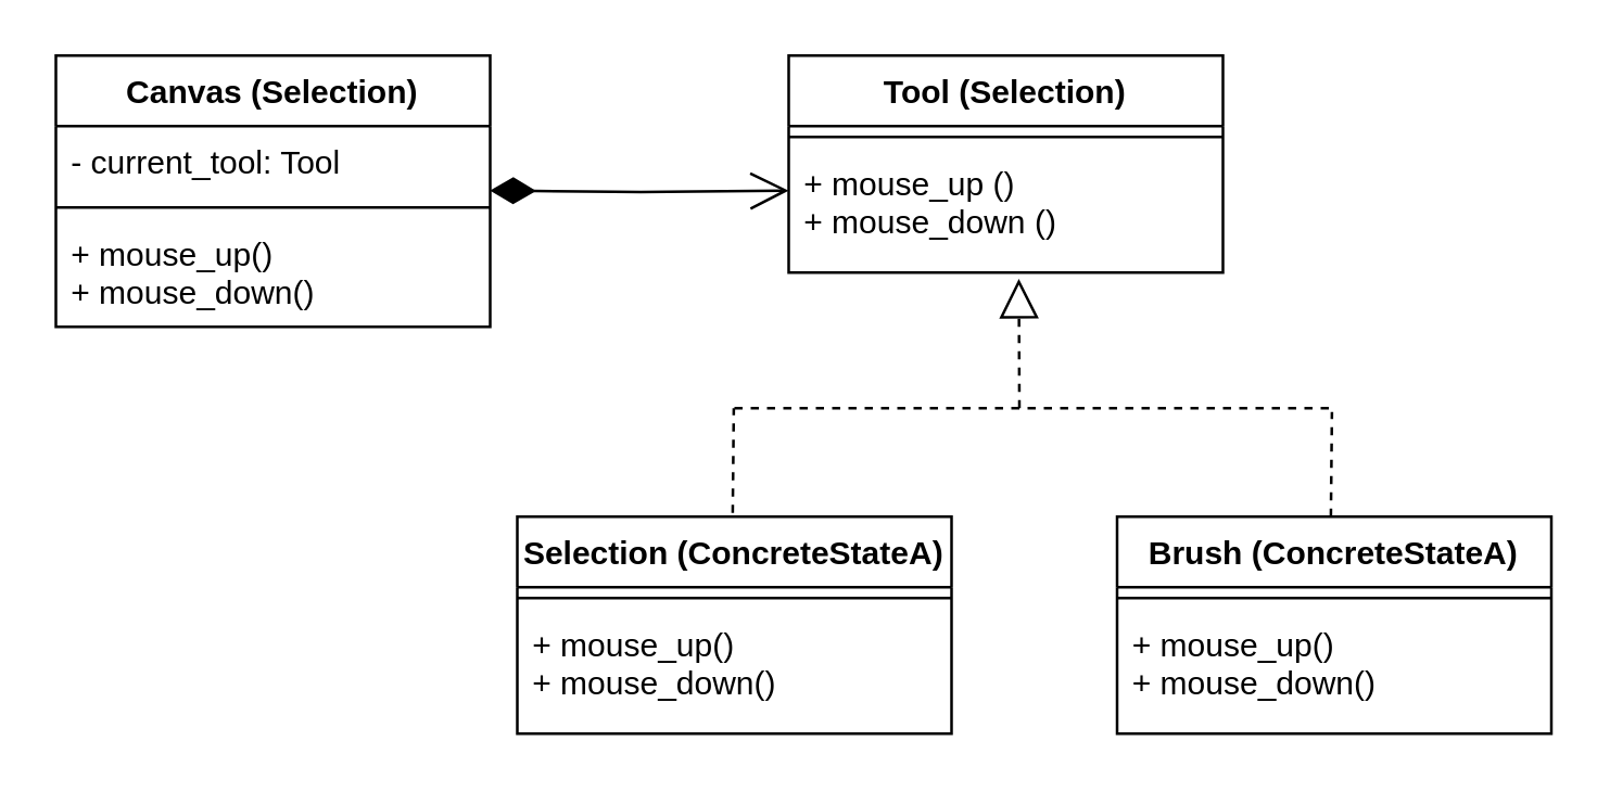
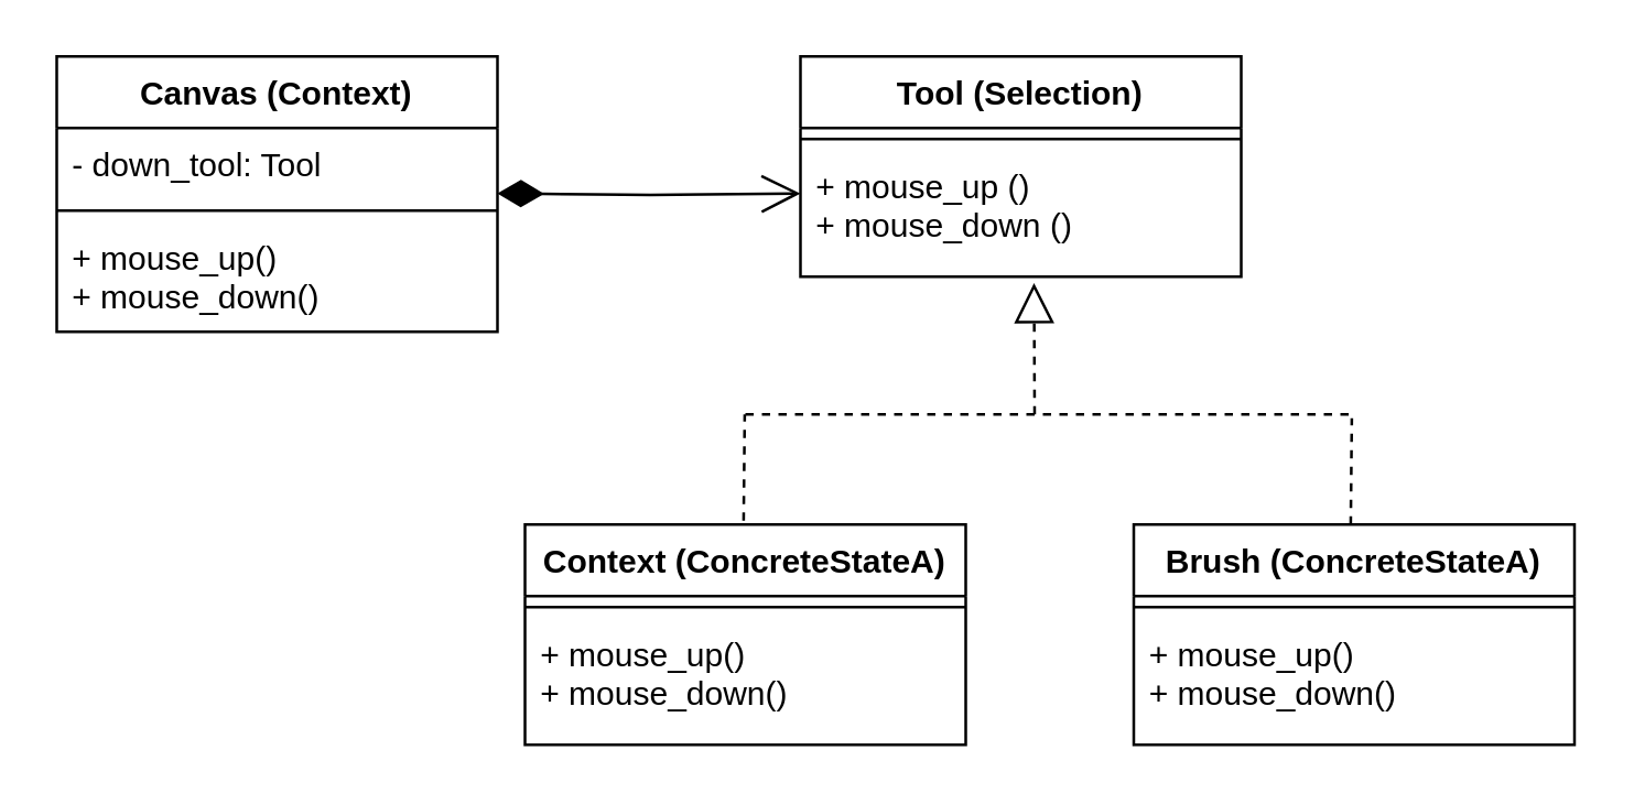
  <mxCell id="0" />
  <mxCell id="1" parent="0" />
- <mxCell id="2" value="Canvas (Selection)" style="swimlane;fontStyle=1;align=center;verticalAlign=top;childLayout=stackLayout;horizontal=1;startSize=26;horizontalStack=0;resizeParent=1;resizeParentMax=0;resizeLast=0;collapsible=1;marginBottom=0;" parent="1" vertex="1"><mxGeometry x="20" y="20" width="160" height="100" as="geometry" /></mxCell>
- <mxCell id="3" value="- current_tool: Tool" style="text;strokeColor=none;fillColor=none;align=left;verticalAlign=top;spacingLeft=4;spacingRight=4;overflow=hidden;rotatable=0;points=[[0,0.5],[1,0.5]];portConstraint=eastwest;" parent="2" vertex="1"><mxGeometry y="26" width="160" height="26" as="geometry" /></mxCell>
+ <mxCell id="2" value="Canvas (Context)" style="swimlane;fontStyle=1;align=center;verticalAlign=top;childLayout=stackLayout;horizontal=1;startSize=26;horizontalStack=0;resizeParent=1;resizeParentMax=0;resizeLast=0;collapsible=1;marginBottom=0;" parent="1" vertex="1"><mxGeometry x="20" y="20" width="160" height="100" as="geometry" /></mxCell>
+ <mxCell id="3" value="- down_tool: Tool" style="text;strokeColor=none;fillColor=none;align=left;verticalAlign=top;spacingLeft=4;spacingRight=4;overflow=hidden;rotatable=0;points=[[0,0.5],[1,0.5]];portConstraint=eastwest;" parent="2" vertex="1"><mxGeometry y="26" width="160" height="26" as="geometry" /></mxCell>
  <mxCell id="4" value="" style="line;strokeWidth=1;fillColor=none;align=left;verticalAlign=middle;spacingTop=-1;spacingLeft=3;spacingRight=3;rotatable=0;labelPosition=right;points=[];portConstraint=eastwest;" parent="2" vertex="1"><mxGeometry y="52" width="160" height="8" as="geometry" /></mxCell>
  <mxCell id="5" value="+ mouse_up()&#10;+ mouse_down()" style="text;strokeColor=none;fillColor=none;align=left;verticalAlign=top;spacingLeft=4;spacingRight=4;overflow=hidden;rotatable=0;points=[[0,0.5],[1,0.5]];portConstraint=eastwest;" parent="2" vertex="1"><mxGeometry y="60" width="160" height="40" as="geometry" /></mxCell>
  <mxCell id="6" value="Tool (Selection)" style="swimlane;fontStyle=1;align=center;verticalAlign=top;childLayout=stackLayout;horizontal=1;startSize=26;horizontalStack=0;resizeParent=1;resizeParentMax=0;resizeLast=0;collapsible=1;marginBottom=0;" parent="1" vertex="1"><mxGeometry x="290" y="20" width="160" height="80" as="geometry" /></mxCell>
  <mxCell id="7" value="" style="line;strokeWidth=1;fillColor=none;align=left;verticalAlign=middle;spacingTop=-1;spacingLeft=3;spacingRight=3;rotatable=0;labelPosition=right;points=[];portConstraint=eastwest;" parent="6" vertex="1"><mxGeometry y="26" width="160" height="8" as="geometry" /></mxCell>
  <mxCell id="8" value="+ mouse_up ()&#10;+ mouse_down ()" style="text;strokeColor=none;fillColor=none;align=left;verticalAlign=top;spacingLeft=4;spacingRight=4;overflow=hidden;rotatable=0;points=[[0,0.5],[1,0.5]];portConstraint=eastwest;" parent="6" vertex="1"><mxGeometry y="34" width="160" height="46" as="geometry" /></mxCell>
- <mxCell id="9" value="Selection (ConcreteStateA)" style="swimlane;fontStyle=1;align=center;verticalAlign=top;childLayout=stackLayout;horizontal=1;startSize=26;horizontalStack=0;resizeParent=1;resizeParentMax=0;resizeLast=0;collapsible=1;marginBottom=0;" parent="1" vertex="1"><mxGeometry x="190" y="190" width="160" height="80" as="geometry" /></mxCell>
+ <mxCell id="9" value="Context (ConcreteStateA)" style="swimlane;fontStyle=1;align=center;verticalAlign=top;childLayout=stackLayout;horizontal=1;startSize=26;horizontalStack=0;resizeParent=1;resizeParentMax=0;resizeLast=0;collapsible=1;marginBottom=0;" parent="1" vertex="1"><mxGeometry x="190" y="190" width="160" height="80" as="geometry" /></mxCell>
  <mxCell id="10" value="" style="line;strokeWidth=1;fillColor=none;align=left;verticalAlign=middle;spacingTop=-1;spacingLeft=3;spacingRight=3;rotatable=0;labelPosition=right;points=[];portConstraint=eastwest;" parent="9" vertex="1"><mxGeometry y="26" width="160" height="8" as="geometry" /></mxCell>
  <mxCell id="11" value="+ mouse_up()&#10;+ mouse_down()" style="text;strokeColor=none;fillColor=none;align=left;verticalAlign=top;spacingLeft=4;spacingRight=4;overflow=hidden;rotatable=0;points=[[0,0.5],[1,0.5]];portConstraint=eastwest;" parent="9" vertex="1"><mxGeometry y="34" width="160" height="46" as="geometry" /></mxCell>
  <mxCell id="12" value="Brush (ConcreteStateA)" style="swimlane;fontStyle=1;align=center;verticalAlign=top;childLayout=stackLayout;horizontal=1;startSize=26;horizontalStack=0;resizeParent=1;resizeParentMax=0;resizeLast=0;collapsible=1;marginBottom=0;" parent="1" vertex="1"><mxGeometry x="411" y="190" width="160" height="80" as="geometry" /></mxCell>
  <mxCell id="13" value="" style="line;strokeWidth=1;fillColor=none;align=left;verticalAlign=middle;spacingTop=-1;spacingLeft=3;spacingRight=3;rotatable=0;labelPosition=right;points=[];portConstraint=eastwest;" parent="12" vertex="1"><mxGeometry y="26" width="160" height="8" as="geometry" /></mxCell>
  <mxCell id="14" value="+ mouse_up()&#10;+ mouse_down()" style="text;strokeColor=none;fillColor=none;align=left;verticalAlign=top;spacingLeft=4;spacingRight=4;overflow=hidden;rotatable=0;points=[[0,0.5],[1,0.5]];portConstraint=eastwest;" parent="12" vertex="1"><mxGeometry y="34" width="160" height="46" as="geometry" /></mxCell>
  <mxCell id="15" value="" style="endArrow=open;html=1;endSize=12;startArrow=diamondThin;startSize=14;startFill=1;edgeStyle=orthogonalEdgeStyle;align=left;verticalAlign=bottom;entryX=0;entryY=0.343;entryDx=0;entryDy=0;entryPerimeter=0;" parent="1" target="8" edge="1"><mxGeometry x="-1" y="3" relative="1" as="geometry"><mxPoint x="180" y="69.76" as="sourcePoint" /><mxPoint x="280" y="69.76" as="targetPoint" /></mxGeometry></mxCell>
  <mxCell id="16" value="" style="endArrow=block;dashed=1;endFill=0;endSize=12;html=1;entryX=0.53;entryY=1.05;entryDx=0;entryDy=0;entryPerimeter=0;" parent="1" target="8" edge="1"><mxGeometry width="160" relative="1" as="geometry"><mxPoint x="375" y="150" as="sourcePoint" /><mxPoint x="340" y="220" as="targetPoint" /></mxGeometry></mxCell>
  <mxCell id="17" value="" style="endArrow=none;dashed=1;html=1;" parent="1" edge="1"><mxGeometry width="50" height="50" relative="1" as="geometry"><mxPoint x="270" y="150" as="sourcePoint" /><mxPoint x="490" y="150" as="targetPoint" /></mxGeometry></mxCell>
  <mxCell id="18" value="" style="endArrow=none;dashed=1;html=1;exitX=0.496;exitY=-0.018;exitDx=0;exitDy=0;exitPerimeter=0;" parent="1" source="9" edge="1"><mxGeometry width="50" height="50" relative="1" as="geometry"><mxPoint x="269.76" y="180" as="sourcePoint" /><mxPoint x="269.76" y="150" as="targetPoint" /></mxGeometry></mxCell>
  <mxCell id="19" value="" style="endArrow=none;dashed=1;html=1;exitX=0.496;exitY=-0.018;exitDx=0;exitDy=0;exitPerimeter=0;" parent="1" edge="1"><mxGeometry width="50" height="50" relative="1" as="geometry"><mxPoint x="489.76" y="190" as="sourcePoint" /><mxPoint x="490.16" y="151.44" as="targetPoint" /></mxGeometry></mxCell>
